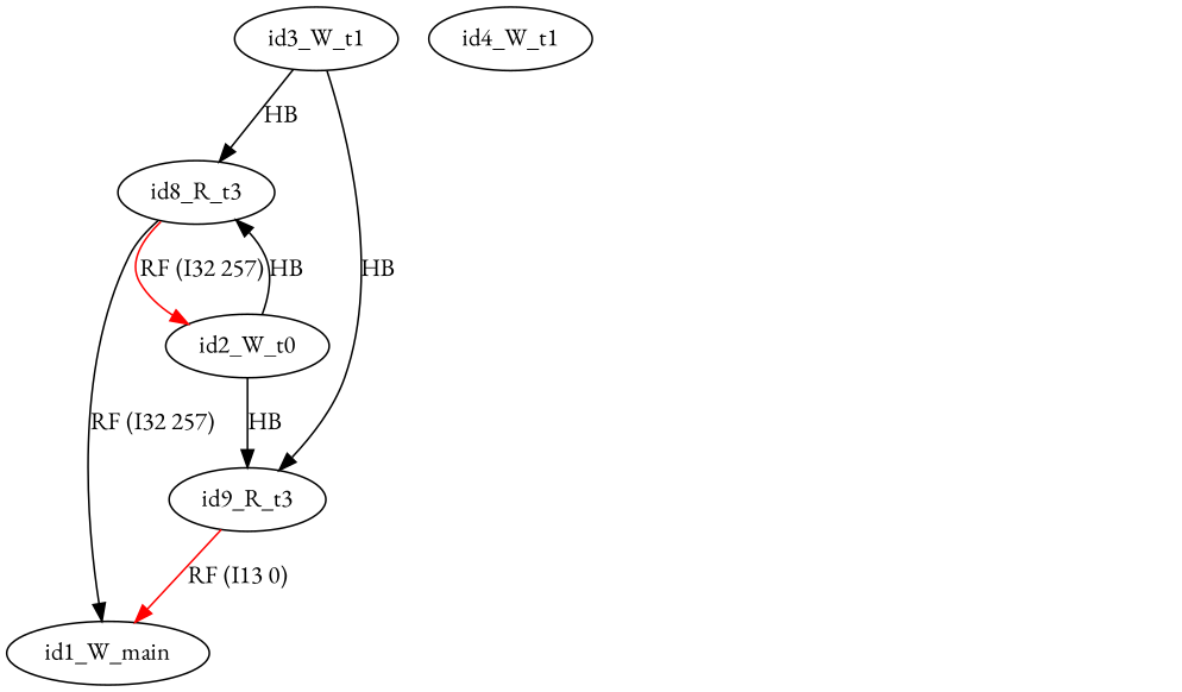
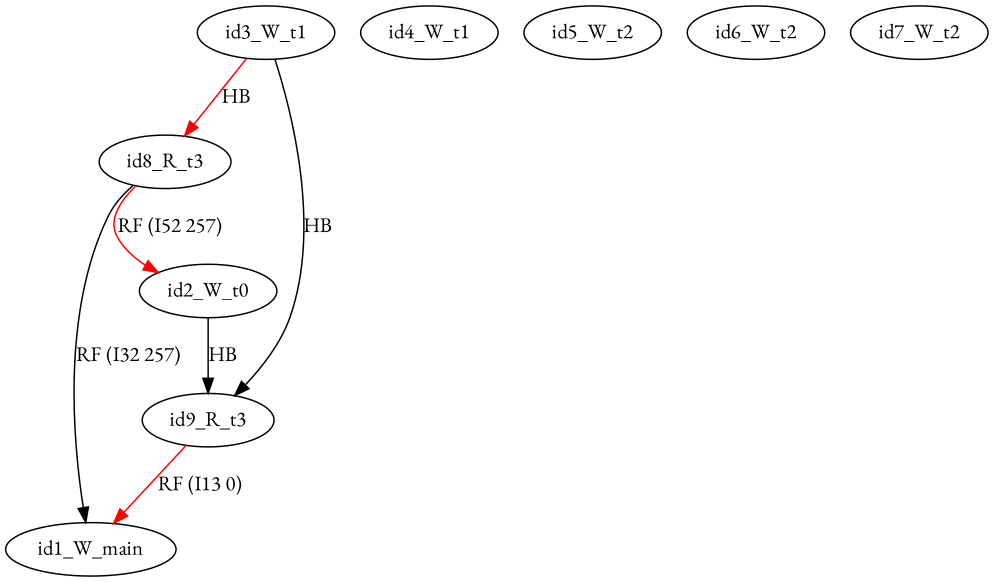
  digraph {
    fontname="EB Garamond"
    rankdir=TB
    splines=true
    node [fontname="EB Garamond"]
    edge [color=black fontname="EB Garamond"]
    id8_R_t3
    id1_W_main
    n3 [label=id2_W_t0]
    id9_R_t3
    id3_W_t1
    id4_W_t1
+   id5_W_t2
+   id6_W_t2
+   id7_W_t2
    id8_R_t3 -> id1_W_main [label="RF (I32 257)"]
-   id8_R_t3 -> n3 [color=red label="RF (I32 257)"]
-   n3 -> id8_R_t3 [label=HB]
+   id8_R_t3 -> n3 [color=red label="RF (I52 257)"]
    n3 -> id9_R_t3 [label=HB]
    id9_R_t3 -> id1_W_main [color=red label="RF (I13 0)"]
-   id3_W_t1 -> id8_R_t3 [label=HB]
+   id3_W_t1 -> id8_R_t3 [color=red label=HB]
    id3_W_t1 -> id9_R_t3 [label=HB]
  }
